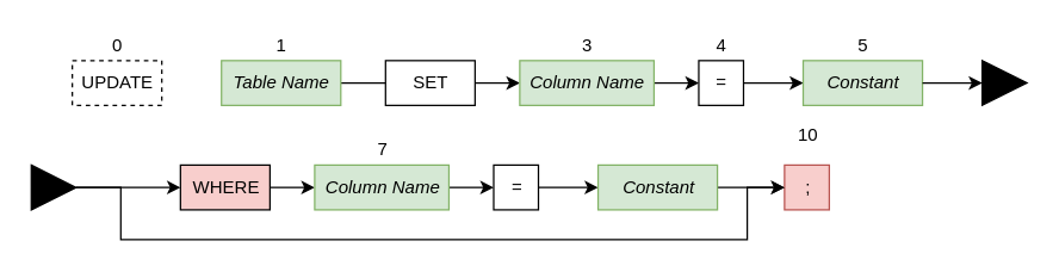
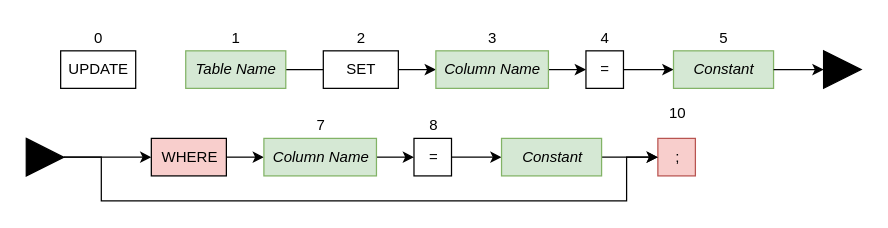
  <mxCell id="0" />
  <mxCell id="1" parent="0" />
- <mxCell id="2" value="UPDATE" style="html=1;dashed=1;" vertex="1" parent="1"><mxGeometry x="48" y="40" width="60" height="30" as="geometry" /></mxCell>
+ <mxCell id="2" value="UPDATE" style="html=1;" vertex="1" parent="1"><mxGeometry x="48" y="40" width="60" height="30" as="geometry" /></mxCell>
  <mxCell id="3" value="0" style="text;html=1;align=center;verticalAlign=middle;resizable=0;points=[];autosize=1;" vertex="1" parent="1"><mxGeometry x="68" y="20" width="20" height="20" as="geometry" /></mxCell>
  <mxCell id="4" style="edgeStyle=orthogonalEdgeStyle;rounded=0;orthogonalLoop=1;jettySize=auto;html=1;exitX=1;exitY=0.5;exitDx=0;exitDy=0;entryX=0;entryY=0.5;entryDx=0;entryDy=0;endArrow=none;" edge="1" parent="1" source="5" target="8"><mxGeometry relative="1" as="geometry"><mxPoint x="258" y="55" as="targetPoint" /></mxGeometry></mxCell>
  <mxCell id="5" value="&lt;i&gt;Table Name&lt;/i&gt;" style="html=1;fillColor=#d5e8d4;strokeColor=#82b366;" vertex="1" parent="1"><mxGeometry x="148" y="40" width="80" height="30" as="geometry" /></mxCell>
  <mxCell id="6" value="1" style="text;html=1;align=center;verticalAlign=middle;resizable=0;points=[];autosize=1;" vertex="1" parent="1"><mxGeometry x="178" y="20" width="20" height="20" as="geometry" /></mxCell>
  <mxCell id="7" style="edgeStyle=orthogonalEdgeStyle;rounded=0;orthogonalLoop=1;jettySize=auto;html=1;exitX=1;exitY=0.5;exitDx=0;exitDy=0;entryX=0;entryY=0.5;entryDx=0;entryDy=0;" edge="1" source="8" parent="1"><mxGeometry relative="1" as="geometry"><mxPoint x="348" y="55" as="targetPoint" /></mxGeometry></mxCell>
  <mxCell id="8" value="SET" style="html=1;" vertex="1" parent="1"><mxGeometry x="258" y="40" width="60" height="30" as="geometry" /></mxCell>
+ <mxCell id="9" value="2" style="text;html=1;align=center;verticalAlign=middle;resizable=0;points=[];autosize=1;" vertex="1" parent="1"><mxGeometry x="278" y="20" width="20" height="20" as="geometry" /></mxCell>
  <mxCell id="10" style="edgeStyle=orthogonalEdgeStyle;rounded=0;orthogonalLoop=1;jettySize=auto;html=1;exitX=1;exitY=0.5;exitDx=0;exitDy=0;entryX=0;entryY=0.5;entryDx=0;entryDy=0;" edge="1" source="11" target="16" parent="1"><mxGeometry relative="1" as="geometry"><mxPoint x="458" y="55" as="sourcePoint" /><mxPoint x="488" y="55" as="targetPoint" /></mxGeometry></mxCell>
  <mxCell id="11" value="&lt;i&gt;Column Name&lt;/i&gt;" style="html=1;fillColor=#d5e8d4;strokeColor=#82b366;" vertex="1" parent="1"><mxGeometry x="348" y="40" width="90" height="30" as="geometry" /></mxCell>
  <mxCell id="12" value="3" style="text;html=1;align=center;verticalAlign=middle;resizable=0;points=[];autosize=1;" vertex="1" parent="1"><mxGeometry x="383" y="20" width="20" height="20" as="geometry" /></mxCell>
  <mxCell id="13" value=";" style="html=1;fillColor=#f8cecc;strokeColor=#b85450;" vertex="1" parent="1"><mxGeometry x="525.5" y="110" width="30" height="30" as="geometry" /></mxCell>
  <mxCell id="14" value="10" style="text;html=1;align=center;verticalAlign=middle;resizable=0;points=[];autosize=1;" vertex="1" parent="1"><mxGeometry x="525.5" y="80" width="30" height="20" as="geometry" /></mxCell>
  <mxCell id="15" style="edgeStyle=orthogonalEdgeStyle;rounded=0;orthogonalLoop=1;jettySize=auto;html=1;exitX=1;exitY=0.5;exitDx=0;exitDy=0;entryX=0;entryY=0.5;entryDx=0;entryDy=0;" edge="1" parent="1" source="16" target="18"><mxGeometry relative="1" as="geometry"><mxPoint x="523" y="55" as="targetPoint" /></mxGeometry></mxCell>
  <mxCell id="16" value="=" style="html=1;" vertex="1" parent="1"><mxGeometry x="468" y="40" width="30" height="30" as="geometry" /></mxCell>
  <mxCell id="17" value="4" style="text;html=1;align=center;verticalAlign=middle;resizable=0;points=[];autosize=1;" vertex="1" parent="1"><mxGeometry x="473" y="20" width="20" height="20" as="geometry" /></mxCell>
  <mxCell id="18" value="&lt;i&gt;Constant&lt;/i&gt;" style="html=1;fillColor=#d5e8d4;strokeColor=#82b366;" vertex="1" parent="1"><mxGeometry x="538" y="40" width="80" height="30" as="geometry" /></mxCell>
  <mxCell id="19" value="5" style="text;html=1;align=center;verticalAlign=middle;resizable=0;points=[];autosize=1;" vertex="1" parent="1"><mxGeometry x="568" y="20" width="20" height="20" as="geometry" /></mxCell>
  <mxCell id="20" value="" style="triangle;whiteSpace=wrap;html=1;fillColor=#000000;" vertex="1" parent="1"><mxGeometry x="658" y="40" width="30" height="30" as="geometry" /></mxCell>
  <mxCell id="21" style="edgeStyle=orthogonalEdgeStyle;rounded=0;orthogonalLoop=1;jettySize=auto;html=1;exitX=1;exitY=0.5;exitDx=0;exitDy=0;" edge="1" parent="1" source="18" target="20"><mxGeometry relative="1" as="geometry"><mxPoint x="598" y="55" as="sourcePoint" /><mxPoint x="718" y="55" as="targetPoint" /></mxGeometry></mxCell>
  <mxCell id="22" style="edgeStyle=orthogonalEdgeStyle;rounded=0;orthogonalLoop=1;jettySize=auto;html=1;exitX=1;exitY=0.5;exitDx=0;exitDy=0;entryX=0;entryY=0.5;entryDx=0;entryDy=0;" edge="1" parent="1" source="24" target="26"><mxGeometry relative="1" as="geometry"><mxPoint x="90.5" y="125" as="sourcePoint" /></mxGeometry></mxCell>
  <mxCell id="23" style="edgeStyle=orthogonalEdgeStyle;rounded=0;orthogonalLoop=1;jettySize=auto;html=1;exitX=1;exitY=0.5;exitDx=0;exitDy=0;entryX=0;entryY=0.5;entryDx=0;entryDy=0;" edge="1" parent="1" source="24" target="13"><mxGeometry relative="1" as="geometry"><mxPoint x="500.5" y="140" as="targetPoint" /><Array as="points"><mxPoint x="80.5" y="125" /><mxPoint x="80.5" y="160" /><mxPoint x="500.5" y="160" /><mxPoint x="500.5" y="125" /></Array></mxGeometry></mxCell>
  <mxCell id="24" value="" style="triangle;whiteSpace=wrap;html=1;fillColor=#000000;" vertex="1" parent="1"><mxGeometry x="20.5" y="110" width="30" height="30" as="geometry" /></mxCell>
  <mxCell id="25" style="edgeStyle=orthogonalEdgeStyle;rounded=0;orthogonalLoop=1;jettySize=auto;html=1;exitX=1;exitY=0.5;exitDx=0;exitDy=0;entryX=0;entryY=0.5;entryDx=0;entryDy=0;" edge="1" source="26" parent="1"><mxGeometry relative="1" as="geometry"><mxPoint x="210.5" y="125" as="targetPoint" /></mxGeometry></mxCell>
  <mxCell id="26" value="WHERE" style="html=1;fillColor=#f8cecc;" vertex="1" parent="1"><mxGeometry x="120.5" y="110" width="60" height="30" as="geometry" /></mxCell>
  <mxCell id="27" style="edgeStyle=orthogonalEdgeStyle;rounded=0;orthogonalLoop=1;jettySize=auto;html=1;exitX=1;exitY=0.5;exitDx=0;exitDy=0;entryX=0;entryY=0.5;entryDx=0;entryDy=0;" edge="1" source="28" target="31" parent="1"><mxGeometry relative="1" as="geometry"><mxPoint x="320.5" y="125" as="sourcePoint" /><mxPoint x="350.5" y="125" as="targetPoint" /></mxGeometry></mxCell>
  <mxCell id="28" value="&lt;i&gt;Column Name&lt;/i&gt;" style="html=1;fillColor=#d5e8d4;strokeColor=#82b366;" vertex="1" parent="1"><mxGeometry x="210.5" y="110" width="90" height="30" as="geometry" /></mxCell>
  <mxCell id="29" value="7" style="text;html=1;align=center;verticalAlign=middle;resizable=0;points=[];autosize=1;" vertex="1" parent="1"><mxGeometry x="245.5" y="90" width="20" height="20" as="geometry" /></mxCell>
  <mxCell id="30" style="edgeStyle=orthogonalEdgeStyle;rounded=0;orthogonalLoop=1;jettySize=auto;html=1;exitX=1;exitY=0.5;exitDx=0;exitDy=0;entryX=0;entryY=0.5;entryDx=0;entryDy=0;" edge="1" source="31" target="34" parent="1"><mxGeometry relative="1" as="geometry"><mxPoint x="385.5" y="125" as="targetPoint" /></mxGeometry></mxCell>
  <mxCell id="31" value="=" style="html=1;" vertex="1" parent="1"><mxGeometry x="330.5" y="110" width="30" height="30" as="geometry" /></mxCell>
+ <mxCell id="32" value="8" style="text;html=1;align=center;verticalAlign=middle;resizable=0;points=[];autosize=1;" vertex="1" parent="1"><mxGeometry x="335.5" y="90" width="20" height="20" as="geometry" /></mxCell>
  <mxCell id="33" style="edgeStyle=orthogonalEdgeStyle;rounded=0;orthogonalLoop=1;jettySize=auto;html=1;exitX=1;exitY=0.5;exitDx=0;exitDy=0;entryX=0;entryY=0.5;entryDx=0;entryDy=0;" edge="1" parent="1" source="34" target="13"><mxGeometry relative="1" as="geometry" /></mxCell>
  <mxCell id="34" value="&lt;i&gt;Constant&lt;/i&gt;" style="html=1;fillColor=#d5e8d4;strokeColor=#82b366;" vertex="1" parent="1"><mxGeometry x="400.5" y="110" width="80" height="30" as="geometry" /></mxCell>
